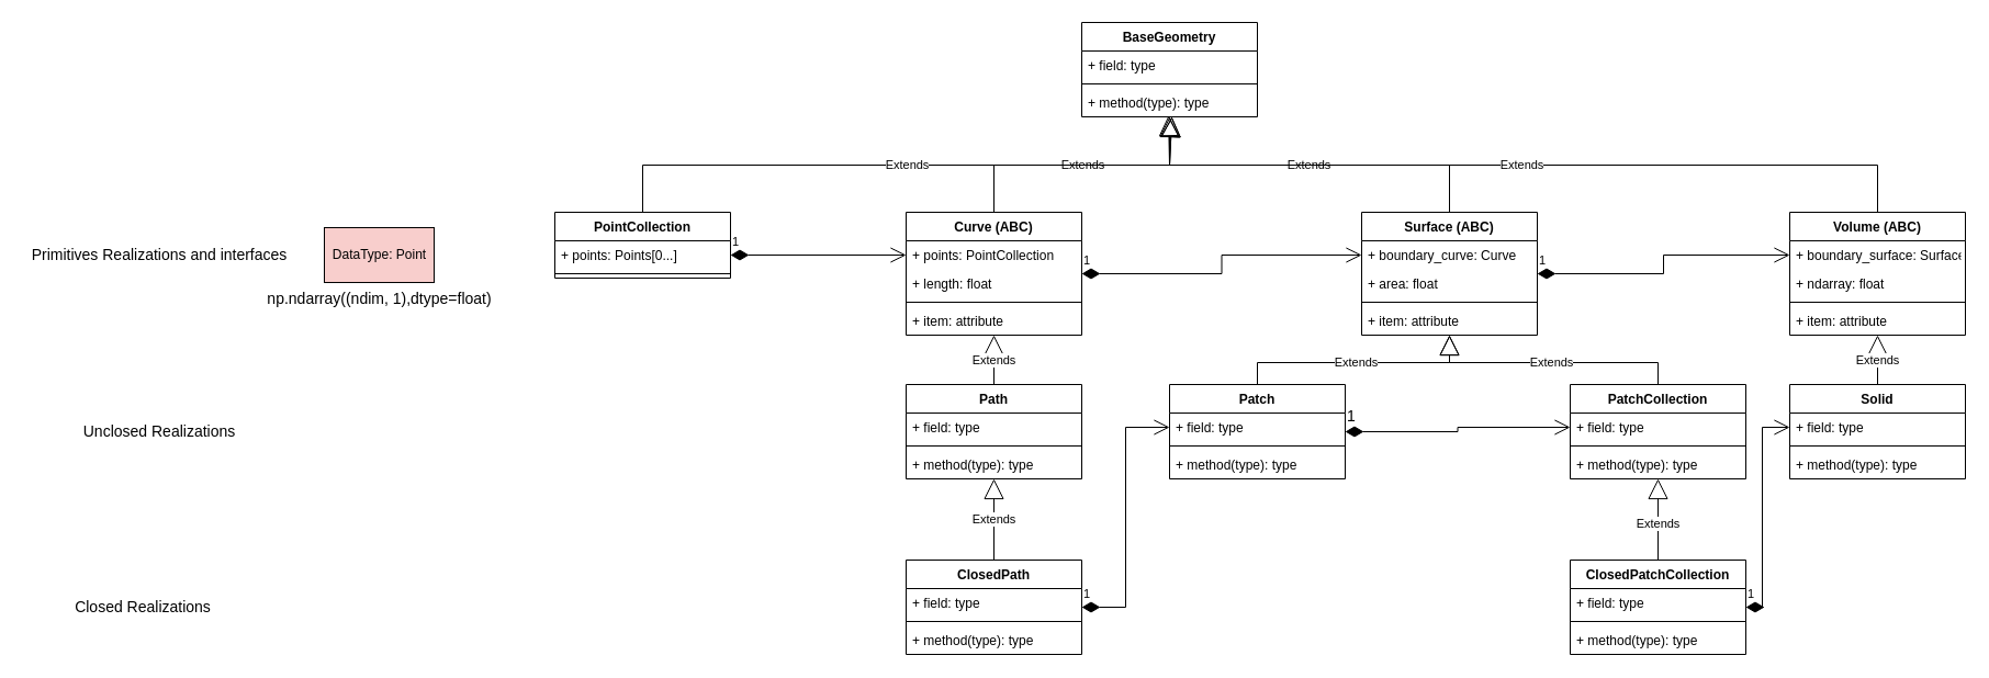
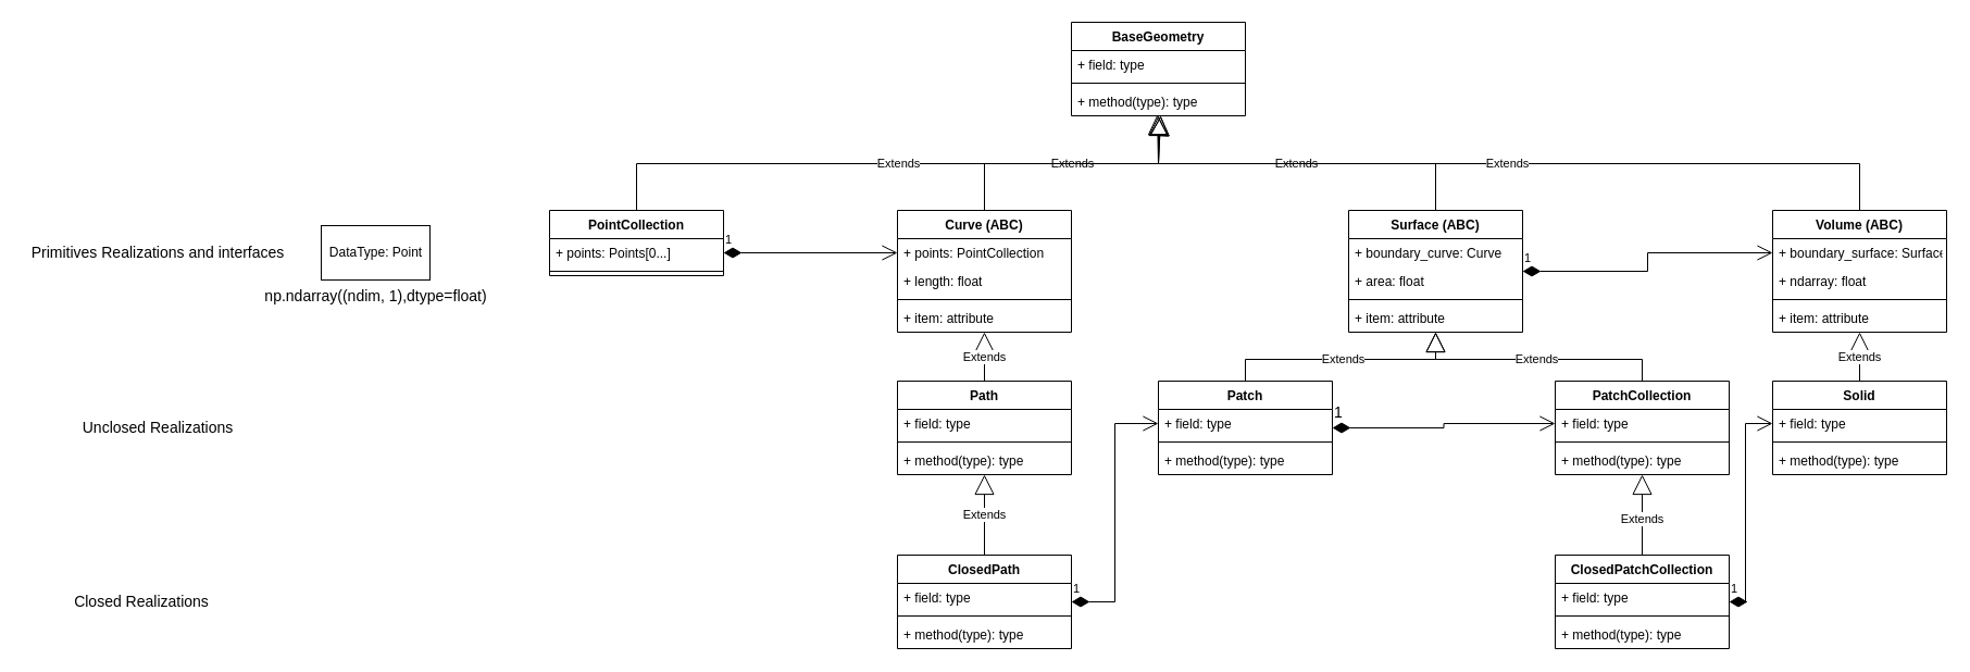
  <mxCell id="0" />
  <mxCell id="1" parent="0" />
  <mxCell id="2" value="BaseGeometry" style="swimlane;fontStyle=1;align=center;verticalAlign=top;childLayout=stackLayout;horizontal=1;startSize=26;horizontalStack=0;resizeParent=1;resizeParentMax=0;resizeLast=0;collapsible=1;marginBottom=0;" parent="1" vertex="1"><mxGeometry x="985" y="20" width="160" height="86" as="geometry" /></mxCell>
  <mxCell id="3" value="+ field: type" style="text;strokeColor=none;fillColor=none;align=left;verticalAlign=top;spacingLeft=4;spacingRight=4;overflow=hidden;rotatable=0;points=[[0,0.5],[1,0.5]];portConstraint=eastwest;" parent="2" vertex="1"><mxGeometry y="26" width="160" height="26" as="geometry" /></mxCell>
  <mxCell id="4" value="" style="line;strokeWidth=1;fillColor=none;align=left;verticalAlign=middle;spacingTop=-1;spacingLeft=3;spacingRight=3;rotatable=0;labelPosition=right;points=[];portConstraint=eastwest;" parent="2" vertex="1"><mxGeometry y="52" width="160" height="8" as="geometry" /></mxCell>
  <mxCell id="5" value="+ method(type): type" style="text;strokeColor=none;fillColor=none;align=left;verticalAlign=top;spacingLeft=4;spacingRight=4;overflow=hidden;rotatable=0;points=[[0,0.5],[1,0.5]];portConstraint=eastwest;" parent="2" vertex="1"><mxGeometry y="60" width="160" height="26" as="geometry" /></mxCell>
- <mxCell id="6" value="DataType: Point" style="html=1;fillColor=#f8cecc;" parent="1" vertex="1"><mxGeometry x="295" y="207.01" width="100" height="50" as="geometry" /></mxCell>
+ <mxCell id="6" value="DataType: Point" style="html=1;" parent="1" vertex="1"><mxGeometry x="295" y="207.01" width="100" height="50" as="geometry" /></mxCell>
  <mxCell id="7" value="Curve (ABC)" style="swimlane;fontStyle=1;align=center;verticalAlign=top;childLayout=stackLayout;horizontal=1;startSize=26;horizontalStack=0;resizeParent=1;resizeParentMax=0;resizeLast=0;collapsible=1;marginBottom=0;" parent="1" vertex="1"><mxGeometry x="825" y="193.01" width="160" height="112" as="geometry" /></mxCell>
  <mxCell id="8" value="+ points: PointCollection" style="text;strokeColor=none;fillColor=none;align=left;verticalAlign=top;spacingLeft=4;spacingRight=4;overflow=hidden;rotatable=0;points=[[0,0.5],[1,0.5]];portConstraint=eastwest;" parent="7" vertex="1"><mxGeometry y="26" width="160" height="26" as="geometry" /></mxCell>
  <mxCell id="9" value="+ length: float" style="text;strokeColor=none;fillColor=none;align=left;verticalAlign=top;spacingLeft=4;spacingRight=4;overflow=hidden;rotatable=0;points=[[0,0.5],[1,0.5]];portConstraint=eastwest;" parent="7" vertex="1"><mxGeometry y="52" width="160" height="26" as="geometry" /></mxCell>
  <mxCell id="10" value="" style="line;strokeWidth=1;fillColor=none;align=left;verticalAlign=middle;spacingTop=-1;spacingLeft=3;spacingRight=3;rotatable=0;labelPosition=right;points=[];portConstraint=eastwest;" parent="7" vertex="1"><mxGeometry y="78" width="160" height="8" as="geometry" /></mxCell>
  <mxCell id="11" value="+ item: attribute" style="text;strokeColor=none;fillColor=none;align=left;verticalAlign=top;spacingLeft=4;spacingRight=4;overflow=hidden;rotatable=0;points=[[0,0.5],[1,0.5]];portConstraint=eastwest;" parent="7" vertex="1"><mxGeometry y="86" width="160" height="26" as="geometry" /></mxCell>
  <mxCell id="12" value="Surface (ABC)" style="swimlane;fontStyle=1;align=center;verticalAlign=top;childLayout=stackLayout;horizontal=1;startSize=26;horizontalStack=0;resizeParent=1;resizeParentMax=0;resizeLast=0;collapsible=1;marginBottom=0;" parent="1" vertex="1"><mxGeometry x="1240" y="193.01" width="160" height="112" as="geometry" /></mxCell>
  <mxCell id="13" value="+ boundary_curve: Curve" style="text;strokeColor=none;fillColor=none;align=left;verticalAlign=top;spacingLeft=4;spacingRight=4;overflow=hidden;rotatable=0;points=[[0,0.5],[1,0.5]];portConstraint=eastwest;" parent="12" vertex="1"><mxGeometry y="26" width="160" height="26" as="geometry" /></mxCell>
  <mxCell id="14" value="+ area: float" style="text;strokeColor=none;fillColor=none;align=left;verticalAlign=top;spacingLeft=4;spacingRight=4;overflow=hidden;rotatable=0;points=[[0,0.5],[1,0.5]];portConstraint=eastwest;" parent="12" vertex="1"><mxGeometry y="52" width="160" height="26" as="geometry" /></mxCell>
  <mxCell id="15" value="" style="line;strokeWidth=1;fillColor=none;align=left;verticalAlign=middle;spacingTop=-1;spacingLeft=3;spacingRight=3;rotatable=0;labelPosition=right;points=[];portConstraint=eastwest;" parent="12" vertex="1"><mxGeometry y="78" width="160" height="8" as="geometry" /></mxCell>
  <mxCell id="16" value="+ item: attribute" style="text;strokeColor=none;fillColor=none;align=left;verticalAlign=top;spacingLeft=4;spacingRight=4;overflow=hidden;rotatable=0;points=[[0,0.5],[1,0.5]];portConstraint=eastwest;" parent="12" vertex="1"><mxGeometry y="86" width="160" height="26" as="geometry" /></mxCell>
  <mxCell id="17" value="Volume (ABC)" style="swimlane;fontStyle=1;align=center;verticalAlign=top;childLayout=stackLayout;horizontal=1;startSize=26;horizontalStack=0;resizeParent=1;resizeParentMax=0;resizeLast=0;collapsible=1;marginBottom=0;" parent="1" vertex="1"><mxGeometry x="1630" y="193.01" width="160" height="112" as="geometry" /></mxCell>
  <mxCell id="18" value="+ boundary_surface: Surface" style="text;strokeColor=none;fillColor=none;align=left;verticalAlign=top;spacingLeft=4;spacingRight=4;overflow=hidden;rotatable=0;points=[[0,0.5],[1,0.5]];portConstraint=eastwest;" parent="17" vertex="1"><mxGeometry y="26" width="160" height="26" as="geometry" /></mxCell>
  <mxCell id="19" value="+ ndarray: float" style="text;strokeColor=none;fillColor=none;align=left;verticalAlign=top;spacingLeft=4;spacingRight=4;overflow=hidden;rotatable=0;points=[[0,0.5],[1,0.5]];portConstraint=eastwest;" parent="17" vertex="1"><mxGeometry y="52" width="160" height="26" as="geometry" /></mxCell>
  <mxCell id="20" value="" style="line;strokeWidth=1;fillColor=none;align=left;verticalAlign=middle;spacingTop=-1;spacingLeft=3;spacingRight=3;rotatable=0;labelPosition=right;points=[];portConstraint=eastwest;" parent="17" vertex="1"><mxGeometry y="78" width="160" height="8" as="geometry" /></mxCell>
  <mxCell id="21" value="+ item: attribute" style="text;strokeColor=none;fillColor=none;align=left;verticalAlign=top;spacingLeft=4;spacingRight=4;overflow=hidden;rotatable=0;points=[[0,0.5],[1,0.5]];portConstraint=eastwest;" parent="17" vertex="1"><mxGeometry y="86" width="160" height="26" as="geometry" /></mxCell>
  <mxCell id="22" value="PointCollection" style="swimlane;fontStyle=1;align=center;verticalAlign=top;childLayout=stackLayout;horizontal=1;startSize=26;horizontalStack=0;resizeParent=1;resizeParentMax=0;resizeLast=0;collapsible=1;marginBottom=0;" parent="1" vertex="1"><mxGeometry x="505" y="193.01" width="160" height="60" as="geometry" /></mxCell>
  <mxCell id="23" value="+ points: Points[0...]" style="text;strokeColor=none;fillColor=none;align=left;verticalAlign=top;spacingLeft=4;spacingRight=4;overflow=hidden;rotatable=0;points=[[0,0.5],[1,0.5]];portConstraint=eastwest;" parent="22" vertex="1"><mxGeometry y="26" width="160" height="26" as="geometry" /></mxCell>
  <mxCell id="24" value="" style="line;strokeWidth=1;fillColor=none;align=left;verticalAlign=middle;spacingTop=-1;spacingLeft=3;spacingRight=3;rotatable=0;labelPosition=right;points=[];portConstraint=eastwest;" parent="22" vertex="1"><mxGeometry y="52" width="160" height="8" as="geometry" /></mxCell>
- <mxCell id="25" value="1" style="endArrow=open;html=1;endSize=12;startArrow=diamondThin;startSize=14;startFill=1;edgeStyle=orthogonalEdgeStyle;align=left;verticalAlign=bottom;rounded=0;" parent="1" source="7" target="13" edge="1"><mxGeometry x="-1" y="3" relative="1" as="geometry"><mxPoint x="985" y="233.01" as="sourcePoint" /><mxPoint x="1065" y="233.01" as="targetPoint" /></mxGeometry></mxCell>
  <mxCell id="26" value="1" style="endArrow=open;html=1;endSize=12;startArrow=diamondThin;startSize=14;startFill=1;edgeStyle=orthogonalEdgeStyle;align=left;verticalAlign=bottom;rounded=0;" parent="1" source="12" target="18" edge="1"><mxGeometry x="-1" y="3" relative="1" as="geometry"><mxPoint x="1600" y="232.01" as="sourcePoint" /><mxPoint x="1760" y="231.51" as="targetPoint" /></mxGeometry></mxCell>
  <mxCell id="27" value="1" style="endArrow=open;html=1;endSize=12;startArrow=diamondThin;startSize=14;startFill=1;edgeStyle=orthogonalEdgeStyle;align=left;verticalAlign=bottom;rounded=0;exitX=1;exitY=0.5;exitDx=0;exitDy=0;" parent="1" source="23" target="8" edge="1"><mxGeometry x="-1" y="3" relative="1" as="geometry"><mxPoint x="905" y="233.01" as="sourcePoint" /><mxPoint x="830" y="232" as="targetPoint" /></mxGeometry></mxCell>
  <mxCell id="28" value="Extends" style="endArrow=block;endSize=16;endFill=0;html=1;rounded=0;exitX=0.5;exitY=0;exitDx=0;exitDy=0;" parent="1" source="7" target="5" edge="1"><mxGeometry width="160" relative="1" as="geometry"><mxPoint x="905" y="233.01" as="sourcePoint" /><mxPoint x="1065" y="110" as="targetPoint" /><Array as="points"><mxPoint x="905" y="150" /><mxPoint x="1065" y="150" /></Array></mxGeometry></mxCell>
  <mxCell id="29" value="Extends" style="endArrow=block;endSize=16;endFill=0;html=1;rounded=0;exitX=0.5;exitY=0;exitDx=0;exitDy=0;entryX=0.513;entryY=1;entryDx=0;entryDy=0;entryPerimeter=0;" parent="1" target="5" edge="1"><mxGeometry width="160" relative="1" as="geometry"><mxPoint x="585" y="193.01" as="sourcePoint" /><mxPoint x="1065" y="110" as="targetPoint" /><Array as="points"><mxPoint x="585" y="150" /><mxPoint x="1065" y="150" /></Array></mxGeometry></mxCell>
  <mxCell id="30" value="Extends" style="endArrow=block;endSize=16;endFill=0;html=1;rounded=0;exitX=0.5;exitY=0;exitDx=0;exitDy=0;entryX=0.513;entryY=1;entryDx=0;entryDy=0;entryPerimeter=0;" parent="1" source="12" target="5" edge="1"><mxGeometry width="160" relative="1" as="geometry"><mxPoint x="905" y="180" as="sourcePoint" /><mxPoint x="1085" y="130" as="targetPoint" /><Array as="points"><mxPoint x="1320" y="150" /><mxPoint x="1065" y="150" /></Array></mxGeometry></mxCell>
  <mxCell id="31" value="Extends" style="endArrow=block;endSize=16;endFill=0;html=1;rounded=0;exitX=0.5;exitY=0;exitDx=0;exitDy=0;entryX=0.494;entryY=0.962;entryDx=0;entryDy=0;entryPerimeter=0;" parent="1" source="17" target="5" edge="1"><mxGeometry width="160" relative="1" as="geometry"><mxPoint x="905" y="180" as="sourcePoint" /><mxPoint x="1105" y="120" as="targetPoint" /><Array as="points"><mxPoint x="1710" y="150" /><mxPoint x="1065" y="150" /></Array></mxGeometry></mxCell>
  <mxCell id="32" value="Path" style="swimlane;fontStyle=1;align=center;verticalAlign=top;childLayout=stackLayout;horizontal=1;startSize=26;horizontalStack=0;resizeParent=1;resizeParentMax=0;resizeLast=0;collapsible=1;marginBottom=0;" parent="1" vertex="1"><mxGeometry x="825" y="350" width="160" height="86" as="geometry" /></mxCell>
  <mxCell id="33" value="+ field: type" style="text;strokeColor=none;fillColor=none;align=left;verticalAlign=top;spacingLeft=4;spacingRight=4;overflow=hidden;rotatable=0;points=[[0,0.5],[1,0.5]];portConstraint=eastwest;" parent="32" vertex="1"><mxGeometry y="26" width="160" height="26" as="geometry" /></mxCell>
  <mxCell id="34" value="" style="line;strokeWidth=1;fillColor=none;align=left;verticalAlign=middle;spacingTop=-1;spacingLeft=3;spacingRight=3;rotatable=0;labelPosition=right;points=[];portConstraint=eastwest;" parent="32" vertex="1"><mxGeometry y="52" width="160" height="8" as="geometry" /></mxCell>
  <mxCell id="35" value="+ method(type): type" style="text;strokeColor=none;fillColor=none;align=left;verticalAlign=top;spacingLeft=4;spacingRight=4;overflow=hidden;rotatable=0;points=[[0,0.5],[1,0.5]];portConstraint=eastwest;" parent="32" vertex="1"><mxGeometry y="60" width="160" height="26" as="geometry" /></mxCell>
  <mxCell id="36" value="ClosedPath" style="swimlane;fontStyle=1;align=center;verticalAlign=top;childLayout=stackLayout;horizontal=1;startSize=26;horizontalStack=0;resizeParent=1;resizeParentMax=0;resizeLast=0;collapsible=1;marginBottom=0;" parent="1" vertex="1"><mxGeometry x="825" y="510" width="160" height="86" as="geometry"><mxRectangle x="845" y="530" width="100" height="26" as="alternateBounds" /></mxGeometry></mxCell>
  <mxCell id="37" value="+ field: type" style="text;strokeColor=none;fillColor=none;align=left;verticalAlign=top;spacingLeft=4;spacingRight=4;overflow=hidden;rotatable=0;points=[[0,0.5],[1,0.5]];portConstraint=eastwest;" parent="36" vertex="1"><mxGeometry y="26" width="160" height="26" as="geometry" /></mxCell>
  <mxCell id="38" value="" style="line;strokeWidth=1;fillColor=none;align=left;verticalAlign=middle;spacingTop=-1;spacingLeft=3;spacingRight=3;rotatable=0;labelPosition=right;points=[];portConstraint=eastwest;" parent="36" vertex="1"><mxGeometry y="52" width="160" height="8" as="geometry" /></mxCell>
  <mxCell id="39" value="+ method(type): type" style="text;strokeColor=none;fillColor=none;align=left;verticalAlign=top;spacingLeft=4;spacingRight=4;overflow=hidden;rotatable=0;points=[[0,0.5],[1,0.5]];portConstraint=eastwest;" parent="36" vertex="1"><mxGeometry y="60" width="160" height="26" as="geometry" /></mxCell>
  <mxCell id="40" value="ClosedPatchCollection" style="swimlane;fontStyle=1;align=center;verticalAlign=top;childLayout=stackLayout;horizontal=1;startSize=26;horizontalStack=0;resizeParent=1;resizeParentMax=0;resizeLast=0;collapsible=1;marginBottom=0;" parent="1" vertex="1"><mxGeometry x="1430" y="510" width="160" height="86" as="geometry" /></mxCell>
  <mxCell id="41" value="+ field: type" style="text;strokeColor=none;fillColor=none;align=left;verticalAlign=top;spacingLeft=4;spacingRight=4;overflow=hidden;rotatable=0;points=[[0,0.5],[1,0.5]];portConstraint=eastwest;" parent="40" vertex="1"><mxGeometry y="26" width="160" height="26" as="geometry" /></mxCell>
  <mxCell id="42" value="" style="line;strokeWidth=1;fillColor=none;align=left;verticalAlign=middle;spacingTop=-1;spacingLeft=3;spacingRight=3;rotatable=0;labelPosition=right;points=[];portConstraint=eastwest;" parent="40" vertex="1"><mxGeometry y="52" width="160" height="8" as="geometry" /></mxCell>
  <mxCell id="43" value="+ method(type): type" style="text;strokeColor=none;fillColor=none;align=left;verticalAlign=top;spacingLeft=4;spacingRight=4;overflow=hidden;rotatable=0;points=[[0,0.5],[1,0.5]];portConstraint=eastwest;" parent="40" vertex="1"><mxGeometry y="60" width="160" height="26" as="geometry" /></mxCell>
  <mxCell id="44" value="PatchCollection" style="swimlane;fontStyle=1;align=center;verticalAlign=top;childLayout=stackLayout;horizontal=1;startSize=26;horizontalStack=0;resizeParent=1;resizeParentMax=0;resizeLast=0;collapsible=1;marginBottom=0;" parent="1" vertex="1"><mxGeometry x="1430" y="350" width="160" height="86" as="geometry" /></mxCell>
  <mxCell id="45" value="+ field: type" style="text;strokeColor=none;fillColor=none;align=left;verticalAlign=top;spacingLeft=4;spacingRight=4;overflow=hidden;rotatable=0;points=[[0,0.5],[1,0.5]];portConstraint=eastwest;" parent="44" vertex="1"><mxGeometry y="26" width="160" height="26" as="geometry" /></mxCell>
  <mxCell id="46" value="" style="line;strokeWidth=1;fillColor=none;align=left;verticalAlign=middle;spacingTop=-1;spacingLeft=3;spacingRight=3;rotatable=0;labelPosition=right;points=[];portConstraint=eastwest;" parent="44" vertex="1"><mxGeometry y="52" width="160" height="8" as="geometry" /></mxCell>
  <mxCell id="47" value="+ method(type): type" style="text;strokeColor=none;fillColor=none;align=left;verticalAlign=top;spacingLeft=4;spacingRight=4;overflow=hidden;rotatable=0;points=[[0,0.5],[1,0.5]];portConstraint=eastwest;" parent="44" vertex="1"><mxGeometry y="60" width="160" height="26" as="geometry" /></mxCell>
  <mxCell id="48" value="Solid" style="swimlane;fontStyle=1;align=center;verticalAlign=top;childLayout=stackLayout;horizontal=1;startSize=26;horizontalStack=0;resizeParent=1;resizeParentMax=0;resizeLast=0;collapsible=1;marginBottom=0;" parent="1" vertex="1"><mxGeometry x="1630" y="350" width="160" height="86" as="geometry" /></mxCell>
  <mxCell id="49" value="+ field: type" style="text;strokeColor=none;fillColor=none;align=left;verticalAlign=top;spacingLeft=4;spacingRight=4;overflow=hidden;rotatable=0;points=[[0,0.5],[1,0.5]];portConstraint=eastwest;" parent="48" vertex="1"><mxGeometry y="26" width="160" height="26" as="geometry" /></mxCell>
  <mxCell id="50" value="" style="line;strokeWidth=1;fillColor=none;align=left;verticalAlign=middle;spacingTop=-1;spacingLeft=3;spacingRight=3;rotatable=0;labelPosition=right;points=[];portConstraint=eastwest;" parent="48" vertex="1"><mxGeometry y="52" width="160" height="8" as="geometry" /></mxCell>
  <mxCell id="51" value="+ method(type): type" style="text;strokeColor=none;fillColor=none;align=left;verticalAlign=top;spacingLeft=4;spacingRight=4;overflow=hidden;rotatable=0;points=[[0,0.5],[1,0.5]];portConstraint=eastwest;" parent="48" vertex="1"><mxGeometry y="60" width="160" height="26" as="geometry" /></mxCell>
  <mxCell id="52" value="Extends" style="endArrow=block;endSize=16;endFill=0;html=1;rounded=0;" parent="1" source="32" target="11" edge="1"><mxGeometry width="160" relative="1" as="geometry"><mxPoint x="1025" y="580" as="sourcePoint" /><mxPoint x="905" y="320" as="targetPoint" /></mxGeometry></mxCell>
  <mxCell id="53" value="Extends" style="endArrow=block;endSize=16;endFill=0;html=1;rounded=0;exitX=0.5;exitY=0;exitDx=0;exitDy=0;" parent="1" source="36" target="35" edge="1"><mxGeometry width="160" relative="1" as="geometry"><mxPoint x="915" y="360" as="sourcePoint" /><mxPoint x="915" y="289.01" as="targetPoint" /></mxGeometry></mxCell>
  <mxCell id="54" value="Extends" style="endArrow=block;endSize=16;endFill=0;html=1;rounded=0;exitX=0.5;exitY=0;exitDx=0;exitDy=0;" parent="1" source="44" target="16" edge="1"><mxGeometry width="160" relative="1" as="geometry"><mxPoint x="1080" y="360" as="sourcePoint" /><mxPoint x="1160" y="300" as="targetPoint" /><Array as="points"><mxPoint x="1510" y="330" /><mxPoint x="1320" y="330" /></Array></mxGeometry></mxCell>
  <mxCell id="55" value="Extends" style="endArrow=block;endSize=16;endFill=0;html=1;rounded=0;" parent="1" source="40" target="47" edge="1"><mxGeometry width="160" relative="1" as="geometry"><mxPoint x="1320" y="680" as="sourcePoint" /><mxPoint x="1390" y="440" as="targetPoint" /><Array as="points"><mxPoint x="1510" y="470" /><mxPoint x="1510" y="480" /></Array></mxGeometry></mxCell>
  <mxCell id="56" value="Extends" style="endArrow=block;endSize=16;endFill=0;html=1;rounded=0;" parent="1" source="48" target="21" edge="1"><mxGeometry width="160" relative="1" as="geometry"><mxPoint x="1190" y="580" as="sourcePoint" /><mxPoint x="1350" y="580" as="targetPoint" /></mxGeometry></mxCell>
  <mxCell id="57" value="Patch" style="swimlane;fontStyle=1;align=center;verticalAlign=top;childLayout=stackLayout;horizontal=1;startSize=26;horizontalStack=0;resizeParent=1;resizeParentMax=0;resizeLast=0;collapsible=1;marginBottom=0;" parent="1" vertex="1"><mxGeometry x="1065" y="350" width="160" height="86" as="geometry" /></mxCell>
  <mxCell id="58" value="+ field: type" style="text;strokeColor=none;fillColor=none;align=left;verticalAlign=top;spacingLeft=4;spacingRight=4;overflow=hidden;rotatable=0;points=[[0,0.5],[1,0.5]];portConstraint=eastwest;" parent="57" vertex="1"><mxGeometry y="26" width="160" height="26" as="geometry" /></mxCell>
  <mxCell id="59" value="" style="line;strokeWidth=1;fillColor=none;align=left;verticalAlign=middle;spacingTop=-1;spacingLeft=3;spacingRight=3;rotatable=0;labelPosition=right;points=[];portConstraint=eastwest;" parent="57" vertex="1"><mxGeometry y="52" width="160" height="8" as="geometry" /></mxCell>
  <mxCell id="60" value="+ method(type): type" style="text;strokeColor=none;fillColor=none;align=left;verticalAlign=top;spacingLeft=4;spacingRight=4;overflow=hidden;rotatable=0;points=[[0,0.5],[1,0.5]];portConstraint=eastwest;" parent="57" vertex="1"><mxGeometry y="60" width="160" height="26" as="geometry" /></mxCell>
  <mxCell id="61" value="Extends" style="endArrow=block;endSize=16;endFill=0;html=1;rounded=0;" parent="1" source="57" target="16" edge="1"><mxGeometry width="160" relative="1" as="geometry"><mxPoint x="1355" y="360" as="sourcePoint" /><mxPoint x="1261.901" y="315.01" as="targetPoint" /><Array as="points"><mxPoint x="1145" y="330" /><mxPoint x="1320" y="330" /></Array></mxGeometry></mxCell>
  <mxCell id="62" value="1" style="endArrow=open;html=1;endSize=12;startArrow=diamondThin;startSize=14;startFill=1;edgeStyle=orthogonalEdgeStyle;align=left;verticalAlign=bottom;rounded=0;" parent="1" source="40" target="49" edge="1"><mxGeometry x="-1" y="3" relative="1" as="geometry"><mxPoint x="1190" y="580" as="sourcePoint" /><mxPoint x="1350" y="580" as="targetPoint" /><Array as="points"><mxPoint x="1605" y="553" /><mxPoint x="1605" y="389" /></Array></mxGeometry></mxCell>
  <mxCell id="63" value="1" style="endArrow=open;html=1;endSize=12;startArrow=diamondThin;startSize=14;startFill=1;edgeStyle=orthogonalEdgeStyle;align=left;verticalAlign=bottom;rounded=0;" parent="1" source="36" target="58" edge="1"><mxGeometry x="-1" y="3" relative="1" as="geometry"><mxPoint x="1025" y="580" as="sourcePoint" /><mxPoint x="1185" y="580" as="targetPoint" /><Array as="points"><mxPoint x="1025" y="553" /><mxPoint x="1025" y="389" /></Array></mxGeometry></mxCell>
  <mxCell id="64" value="Primitives Realizations and interfaces" style="text;html=1;strokeColor=none;fillColor=none;align=center;verticalAlign=middle;whiteSpace=wrap;rounded=0;fontSize=14;" parent="1" vertex="1"><mxGeometry x="20" y="217.01" width="250" height="30" as="geometry" /></mxCell>
  <mxCell id="65" value="Unclosed Realizations" style="text;html=1;strokeColor=none;fillColor=none;align=center;verticalAlign=middle;whiteSpace=wrap;rounded=0;fontSize=14;" parent="1" vertex="1"><mxGeometry x="65" y="378" width="160" height="30" as="geometry" /></mxCell>
  <mxCell id="66" value="np.ndarray((ndim, 1),dtype=float)" style="text;html=1;strokeColor=none;fillColor=none;align=center;verticalAlign=middle;whiteSpace=wrap;rounded=0;fontSize=14;" parent="1" vertex="1"><mxGeometry x="237.5" y="257.01" width="215" height="30" as="geometry" /></mxCell>
  <mxCell id="67" value="Closed Realizations" style="text;html=1;strokeColor=none;fillColor=none;align=center;verticalAlign=middle;whiteSpace=wrap;rounded=0;fontSize=14;" parent="1" vertex="1"><mxGeometry x="50" y="538" width="160" height="30" as="geometry" /></mxCell>
  <mxCell id="68" value="1" style="endArrow=open;html=1;endSize=12;startArrow=diamondThin;startSize=14;startFill=1;edgeStyle=orthogonalEdgeStyle;align=left;verticalAlign=bottom;rounded=0;fontSize=14;" parent="1" source="57" target="45" edge="1"><mxGeometry x="-1" y="3" relative="1" as="geometry"><mxPoint x="1435" y="610" as="sourcePoint" /><mxPoint x="1595" y="610" as="targetPoint" /></mxGeometry></mxCell>
